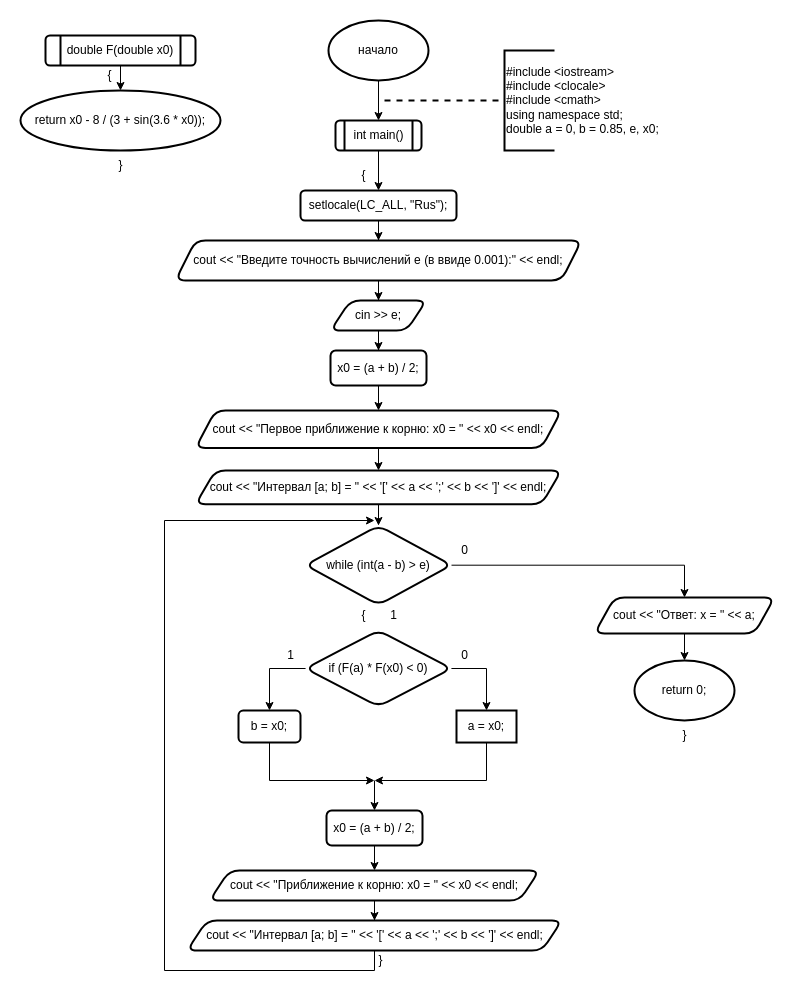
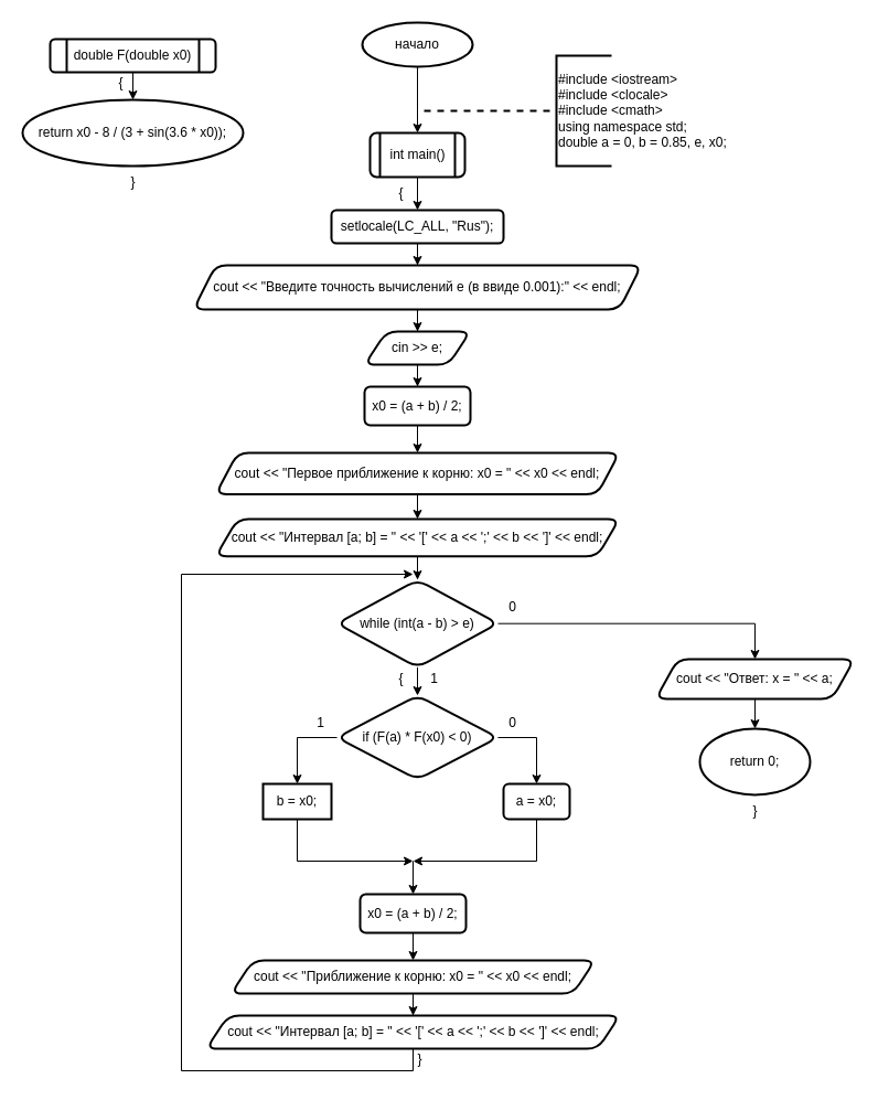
  <mxCell id="0" />
  <mxCell id="1" parent="0" />
  <mxCell id="2" value="" style="edgeStyle=orthogonalEdgeStyle;rounded=0;orthogonalLoop=1;jettySize=auto;html=1;" edge="1" parent="1" source="3" target="5"><mxGeometry relative="1" as="geometry" /></mxCell>
- <mxCell id="3" value="начало" style="strokeWidth=2;html=1;shape=mxgraph.flowchart.start_1;whiteSpace=wrap;" vertex="1" parent="1"><mxGeometry x="328" y="20" width="100" height="60" as="geometry" /></mxCell>
+ <mxCell id="3" value="начало" style="strokeWidth=2;html=1;shape=mxgraph.flowchart.start_1;whiteSpace=wrap;" vertex="1" parent="1"><mxGeometry x="328" y="20" width="100" height="40" as="geometry" /></mxCell>
  <mxCell id="4" value="" style="edgeStyle=orthogonalEdgeStyle;rounded=0;orthogonalLoop=1;jettySize=auto;html=1;strokeWidth=1;" edge="1" parent="1" source="5" target="9"><mxGeometry relative="1" as="geometry" /></mxCell>
- <mxCell id="5" value="int main()" style="shape=process;whiteSpace=wrap;html=1;backgroundOutline=1;strokeWidth=2;rounded=1;" vertex="1" parent="1"><mxGeometry x="335" y="120" width="86" height="30" as="geometry" /></mxCell>
+ <mxCell id="5" value="int main()" style="shape=process;whiteSpace=wrap;html=1;backgroundOutline=1;strokeWidth=2;rounded=1;" vertex="1" parent="1"><mxGeometry x="335" y="120" width="86" height="40" as="geometry" /></mxCell>
  <mxCell id="6" value="&lt;div&gt;#include &amp;lt;iostream&amp;gt;&lt;/div&gt;&lt;div&gt;#include &amp;lt;clocale&amp;gt;&lt;/div&gt;&lt;div&gt;#include &amp;lt;cmath&amp;gt;&lt;/div&gt;&lt;div&gt;using namespace std;&lt;/div&gt;&lt;div&gt;&lt;div&gt;&#09;double a = 0, b = 0.85, e, x0;&lt;/div&gt;&lt;/div&gt;" style="strokeWidth=2;html=1;shape=mxgraph.flowchart.annotation_1;align=left;pointerEvents=1;rounded=1;" vertex="1" parent="1"><mxGeometry x="504" y="50" width="50" height="100" as="geometry" /></mxCell>
  <mxCell id="7" value="" style="endArrow=none;dashed=1;html=1;rounded=0;entryX=0;entryY=0.5;entryDx=0;entryDy=0;entryPerimeter=0;strokeWidth=2;" edge="1" parent="1" target="6"><mxGeometry width="50" height="50" relative="1" as="geometry"><mxPoint x="384" y="100" as="sourcePoint" /><mxPoint x="478" y="100" as="targetPoint" /><Array as="points"><mxPoint x="484" y="100" /></Array></mxGeometry></mxCell>
  <mxCell id="8" value="" style="edgeStyle=orthogonalEdgeStyle;rounded=0;orthogonalLoop=1;jettySize=auto;html=1;strokeWidth=1;" edge="1" parent="1" source="9" target="12"><mxGeometry relative="1" as="geometry" /></mxCell>
  <mxCell id="9" value="&lt;div&gt;&#09;setlocale(LC_ALL, &quot;Rus&quot;);&lt;/div&gt;" style="whiteSpace=wrap;html=1;strokeWidth=2;rounded=1;" vertex="1" parent="1"><mxGeometry x="300" y="190" width="156" height="30" as="geometry" /></mxCell>
  <mxCell id="10" value="{" style="text;html=1;align=center;verticalAlign=middle;resizable=0;points=[];autosize=1;strokeColor=none;fillColor=none;" vertex="1" parent="1"><mxGeometry x="348" y="160" width="30" height="30" as="geometry" /></mxCell>
  <mxCell id="11" value="" style="edgeStyle=orthogonalEdgeStyle;rounded=0;orthogonalLoop=1;jettySize=auto;html=1;strokeWidth=1;" edge="1" parent="1" source="12" target="14"><mxGeometry relative="1" as="geometry" /></mxCell>
  <mxCell id="12" value="cout &lt;&lt; &quot;Введите точность вычислений e (в ввиде 0.001):&quot; &lt;&lt; endl;" style="shape=parallelogram;perimeter=parallelogramPerimeter;whiteSpace=wrap;html=1;fixedSize=1;strokeWidth=2;rounded=1;" vertex="1" parent="1"><mxGeometry x="175" y="240" width="406" height="40" as="geometry" /></mxCell>
  <mxCell id="13" value="" style="edgeStyle=orthogonalEdgeStyle;rounded=0;orthogonalLoop=1;jettySize=auto;html=1;strokeWidth=1;" edge="1" parent="1" source="14" target="16"><mxGeometry relative="1" as="geometry" /></mxCell>
  <mxCell id="14" value="cin &gt;&gt; e;" style="shape=parallelogram;perimeter=parallelogramPerimeter;whiteSpace=wrap;html=1;fixedSize=1;strokeWidth=2;rounded=1;" vertex="1" parent="1"><mxGeometry x="330" y="300" width="96" height="30" as="geometry" /></mxCell>
  <mxCell id="15" value="" style="edgeStyle=orthogonalEdgeStyle;rounded=0;orthogonalLoop=1;jettySize=auto;html=1;strokeWidth=1;" edge="1" parent="1" source="16" target="18"><mxGeometry relative="1" as="geometry" /></mxCell>
  <mxCell id="16" value="x0 = (a + b) / 2;" style="whiteSpace=wrap;html=1;strokeWidth=2;rounded=1;" vertex="1" parent="1"><mxGeometry x="330" y="350" width="96" height="35" as="geometry" /></mxCell>
  <mxCell id="17" value="" style="edgeStyle=orthogonalEdgeStyle;rounded=0;orthogonalLoop=1;jettySize=auto;html=1;strokeWidth=1;" edge="1" parent="1" source="18" target="20"><mxGeometry relative="1" as="geometry" /></mxCell>
  <mxCell id="18" value="cout &lt;&lt; &quot;Первое приближение к корню: x0 = &quot; &lt;&lt; x0 &lt;&lt; endl;" style="shape=parallelogram;perimeter=parallelogramPerimeter;whiteSpace=wrap;html=1;fixedSize=1;strokeWidth=2;rounded=1;" vertex="1" parent="1"><mxGeometry x="195" y="410" width="366" height="37.5" as="geometry" /></mxCell>
  <mxCell id="19" value="" style="edgeStyle=orthogonalEdgeStyle;rounded=0;orthogonalLoop=1;jettySize=auto;html=1;strokeWidth=1;" edge="1" parent="1" source="20" target="23"><mxGeometry relative="1" as="geometry" /></mxCell>
  <mxCell id="20" value="cout &lt;&lt; &quot;Интервал [a; b] = &quot; &lt;&lt; '[' &lt;&lt; a &lt;&lt; ';' &lt;&lt; b &lt;&lt; ']' &lt;&lt; endl;" style="shape=parallelogram;perimeter=parallelogramPerimeter;whiteSpace=wrap;html=1;fixedSize=1;strokeWidth=2;rounded=1;" vertex="1" parent="1"><mxGeometry x="195" y="470" width="366" height="33.75" as="geometry" /></mxCell>
+ <mxCell id="21" value="" style="edgeStyle=orthogonalEdgeStyle;rounded=0;orthogonalLoop=1;jettySize=auto;html=1;strokeWidth=1;" edge="1" parent="1" source="23" target="26"><mxGeometry relative="1" as="geometry" /></mxCell>
  <mxCell id="22" style="edgeStyle=orthogonalEdgeStyle;rounded=0;orthogonalLoop=1;jettySize=auto;html=1;exitX=1;exitY=0.5;exitDx=0;exitDy=0;entryX=0.5;entryY=0;entryDx=0;entryDy=0;strokeWidth=1;" edge="1" parent="1" source="23" target="43"><mxGeometry relative="1" as="geometry" /></mxCell>
  <mxCell id="23" value="while (int(a - b) &gt; e)" style="rhombus;whiteSpace=wrap;html=1;strokeWidth=2;rounded=1;" vertex="1" parent="1"><mxGeometry x="305" y="525" width="146" height="79.38" as="geometry" /></mxCell>
  <mxCell id="24" value="" style="edgeStyle=orthogonalEdgeStyle;rounded=0;orthogonalLoop=1;jettySize=auto;html=1;strokeWidth=1;" edge="1" parent="1" source="26" target="30"><mxGeometry relative="1" as="geometry" /></mxCell>
  <mxCell id="25" value="" style="edgeStyle=orthogonalEdgeStyle;rounded=0;orthogonalLoop=1;jettySize=auto;html=1;strokeWidth=1;" edge="1" parent="1" source="26" target="33"><mxGeometry relative="1" as="geometry" /></mxCell>
  <mxCell id="26" value="if (F(a) * F(x0) &amp;lt; 0)" style="rhombus;whiteSpace=wrap;html=1;strokeWidth=2;rounded=1;" vertex="1" parent="1"><mxGeometry x="305" y="630" width="146" height="75.93" as="geometry" /></mxCell>
  <mxCell id="27" value="1" style="text;html=1;align=center;verticalAlign=middle;resizable=0;points=[];autosize=1;strokeColor=none;fillColor=none;" vertex="1" parent="1"><mxGeometry x="378" y="600" width="30" height="30" as="geometry" /></mxCell>
  <mxCell id="28" value="{" style="text;html=1;align=center;verticalAlign=middle;resizable=0;points=[];autosize=1;strokeColor=none;fillColor=none;" vertex="1" parent="1"><mxGeometry x="348" y="600" width="30" height="30" as="geometry" /></mxCell>
  <mxCell id="29" style="edgeStyle=orthogonalEdgeStyle;rounded=0;orthogonalLoop=1;jettySize=auto;html=1;exitX=0.5;exitY=1;exitDx=0;exitDy=0;strokeWidth=1;" edge="1" parent="1" source="30"><mxGeometry relative="1" as="geometry"><mxPoint x="374" y="780" as="targetPoint" /><Array as="points"><mxPoint x="269" y="780" /></Array></mxGeometry></mxCell>
- <mxCell id="30" value="b = x0;" style="whiteSpace=wrap;html=1;strokeWidth=2;rounded=1;" vertex="1" parent="1"><mxGeometry x="238" y="710" width="62" height="32.03" as="geometry" /></mxCell>
+ <mxCell id="30" value="b = x0;" style="whiteSpace=wrap;html=1;strokeWidth=2;rounded=0;" vertex="1" parent="1"><mxGeometry x="238" y="710" width="62" height="32.03" as="geometry" /></mxCell>
  <mxCell id="31" value="1" style="text;html=1;align=center;verticalAlign=middle;resizable=0;points=[];autosize=1;strokeColor=none;fillColor=none;" vertex="1" parent="1"><mxGeometry x="275" y="640" width="30" height="30" as="geometry" /></mxCell>
  <mxCell id="32" style="edgeStyle=orthogonalEdgeStyle;rounded=0;orthogonalLoop=1;jettySize=auto;html=1;exitX=0.5;exitY=1;exitDx=0;exitDy=0;strokeWidth=1;" edge="1" parent="1" source="33"><mxGeometry relative="1" as="geometry"><mxPoint x="374" y="780" as="targetPoint" /><Array as="points"><mxPoint x="486" y="780" /></Array></mxGeometry></mxCell>
- <mxCell id="33" value="a = x0;" style="whiteSpace=wrap;html=1;strokeWidth=2;rounded=0;" vertex="1" parent="1"><mxGeometry x="456" y="710" width="60" height="32.03" as="geometry" /></mxCell>
+ <mxCell id="33" value="a = x0;" style="whiteSpace=wrap;html=1;strokeWidth=2;rounded=1;" vertex="1" parent="1"><mxGeometry x="456" y="710" width="60" height="32.03" as="geometry" /></mxCell>
  <mxCell id="34" value="0" style="text;html=1;align=center;verticalAlign=middle;resizable=0;points=[];autosize=1;strokeColor=none;fillColor=none;" vertex="1" parent="1"><mxGeometry x="449" y="640" width="30" height="30" as="geometry" /></mxCell>
  <mxCell id="35" value="" style="endArrow=classic;html=1;rounded=0;strokeWidth=1;entryX=0.5;entryY=0;entryDx=0;entryDy=0;" edge="1" parent="1" target="37"><mxGeometry width="50" height="50" relative="1" as="geometry"><mxPoint x="374" y="780" as="sourcePoint" /><mxPoint x="374" y="820" as="targetPoint" /></mxGeometry></mxCell>
  <mxCell id="36" value="" style="edgeStyle=orthogonalEdgeStyle;rounded=0;orthogonalLoop=1;jettySize=auto;html=1;strokeWidth=1;" edge="1" parent="1" source="37" target="39"><mxGeometry relative="1" as="geometry" /></mxCell>
  <mxCell id="37" value="x0 = (a + b) / 2;" style="whiteSpace=wrap;html=1;strokeWidth=2;rounded=1;" vertex="1" parent="1"><mxGeometry x="326" y="810" width="96" height="35" as="geometry" /></mxCell>
  <mxCell id="38" value="" style="edgeStyle=orthogonalEdgeStyle;rounded=0;orthogonalLoop=1;jettySize=auto;html=1;strokeWidth=1;" edge="1" parent="1" source="39" target="41"><mxGeometry relative="1" as="geometry" /></mxCell>
  <mxCell id="39" value="cout &lt;&lt; &quot;Приближение к корню: x0 = &quot; &lt;&lt; x0 &lt;&lt; endl;" style="shape=parallelogram;perimeter=parallelogramPerimeter;whiteSpace=wrap;html=1;fixedSize=1;strokeWidth=2;rounded=1;" vertex="1" parent="1"><mxGeometry x="209" y="870" width="330" height="30" as="geometry" /></mxCell>
  <mxCell id="40" style="edgeStyle=orthogonalEdgeStyle;rounded=0;orthogonalLoop=1;jettySize=auto;html=1;exitX=0.5;exitY=1;exitDx=0;exitDy=0;strokeWidth=1;" edge="1" parent="1" source="41"><mxGeometry relative="1" as="geometry"><mxPoint x="374" y="520" as="targetPoint" /><Array as="points"><mxPoint x="374" y="970" /><mxPoint x="164" y="970" /></Array></mxGeometry></mxCell>
  <mxCell id="41" value="cout &lt;&lt; &quot;Интервал [a; b] = &quot; &lt;&lt; '[' &lt;&lt; a &lt;&lt; ';' &lt;&lt; b &lt;&lt; ']' &lt;&lt; endl;" style="shape=parallelogram;perimeter=parallelogramPerimeter;whiteSpace=wrap;html=1;fixedSize=1;strokeWidth=2;rounded=1;" vertex="1" parent="1"><mxGeometry x="186.5" y="920" width="375" height="30" as="geometry" /></mxCell>
  <mxCell id="42" value="" style="edgeStyle=orthogonalEdgeStyle;rounded=0;orthogonalLoop=1;jettySize=auto;html=1;strokeWidth=1;" edge="1" parent="1" source="43" target="46"><mxGeometry relative="1" as="geometry" /></mxCell>
  <mxCell id="43" value="cout &lt;&lt; &quot;Ответ: х = &quot; &lt;&lt; a;" style="shape=parallelogram;perimeter=parallelogramPerimeter;whiteSpace=wrap;html=1;fixedSize=1;strokeWidth=2;rounded=1;" vertex="1" parent="1"><mxGeometry x="594" y="597" width="180" height="36" as="geometry" /></mxCell>
  <mxCell id="44" value="0" style="text;html=1;align=center;verticalAlign=middle;resizable=0;points=[];autosize=1;strokeColor=none;fillColor=none;" vertex="1" parent="1"><mxGeometry x="449" y="535" width="30" height="30" as="geometry" /></mxCell>
  <mxCell id="45" value="}" style="text;html=1;align=center;verticalAlign=middle;resizable=0;points=[];autosize=1;strokeColor=none;fillColor=none;" vertex="1" parent="1"><mxGeometry x="365" y="945" width="30" height="30" as="geometry" /></mxCell>
  <mxCell id="46" value="return 0;" style="strokeWidth=2;html=1;shape=mxgraph.flowchart.start_1;whiteSpace=wrap;rounded=1;" vertex="1" parent="1"><mxGeometry x="634" y="660" width="100" height="60" as="geometry" /></mxCell>
  <mxCell id="47" value="}" style="text;html=1;align=center;verticalAlign=middle;resizable=0;points=[];autosize=1;strokeColor=none;fillColor=none;" vertex="1" parent="1"><mxGeometry x="669" y="720" width="30" height="30" as="geometry" /></mxCell>
  <mxCell id="48" value="" style="edgeStyle=orthogonalEdgeStyle;rounded=0;orthogonalLoop=1;jettySize=auto;html=1;strokeWidth=1;" edge="1" parent="1" source="49" target="50"><mxGeometry relative="1" as="geometry" /></mxCell>
  <mxCell id="49" value="&lt;div&gt;double F(double x0)&lt;/div&gt;" style="shape=process;whiteSpace=wrap;html=1;backgroundOutline=1;strokeWidth=2;rounded=1;" vertex="1" parent="1"><mxGeometry x="45" y="35" width="150" height="30" as="geometry" /></mxCell>
  <mxCell id="50" value="return x0 - 8 / (3 + sin(3.6 * x0));" style="strokeWidth=2;html=1;shape=mxgraph.flowchart.start_1;whiteSpace=wrap;rounded=1;" vertex="1" parent="1"><mxGeometry x="20" y="90" width="200" height="60" as="geometry" /></mxCell>
  <mxCell id="51" value="{" style="text;html=1;align=center;verticalAlign=middle;resizable=0;points=[];autosize=1;strokeColor=none;fillColor=none;" vertex="1" parent="1"><mxGeometry x="94" y="60" width="30" height="30" as="geometry" /></mxCell>
  <mxCell id="52" value="}" style="text;html=1;align=center;verticalAlign=middle;resizable=0;points=[];autosize=1;strokeColor=none;fillColor=none;" vertex="1" parent="1"><mxGeometry x="105" y="150" width="30" height="30" as="geometry" /></mxCell>
